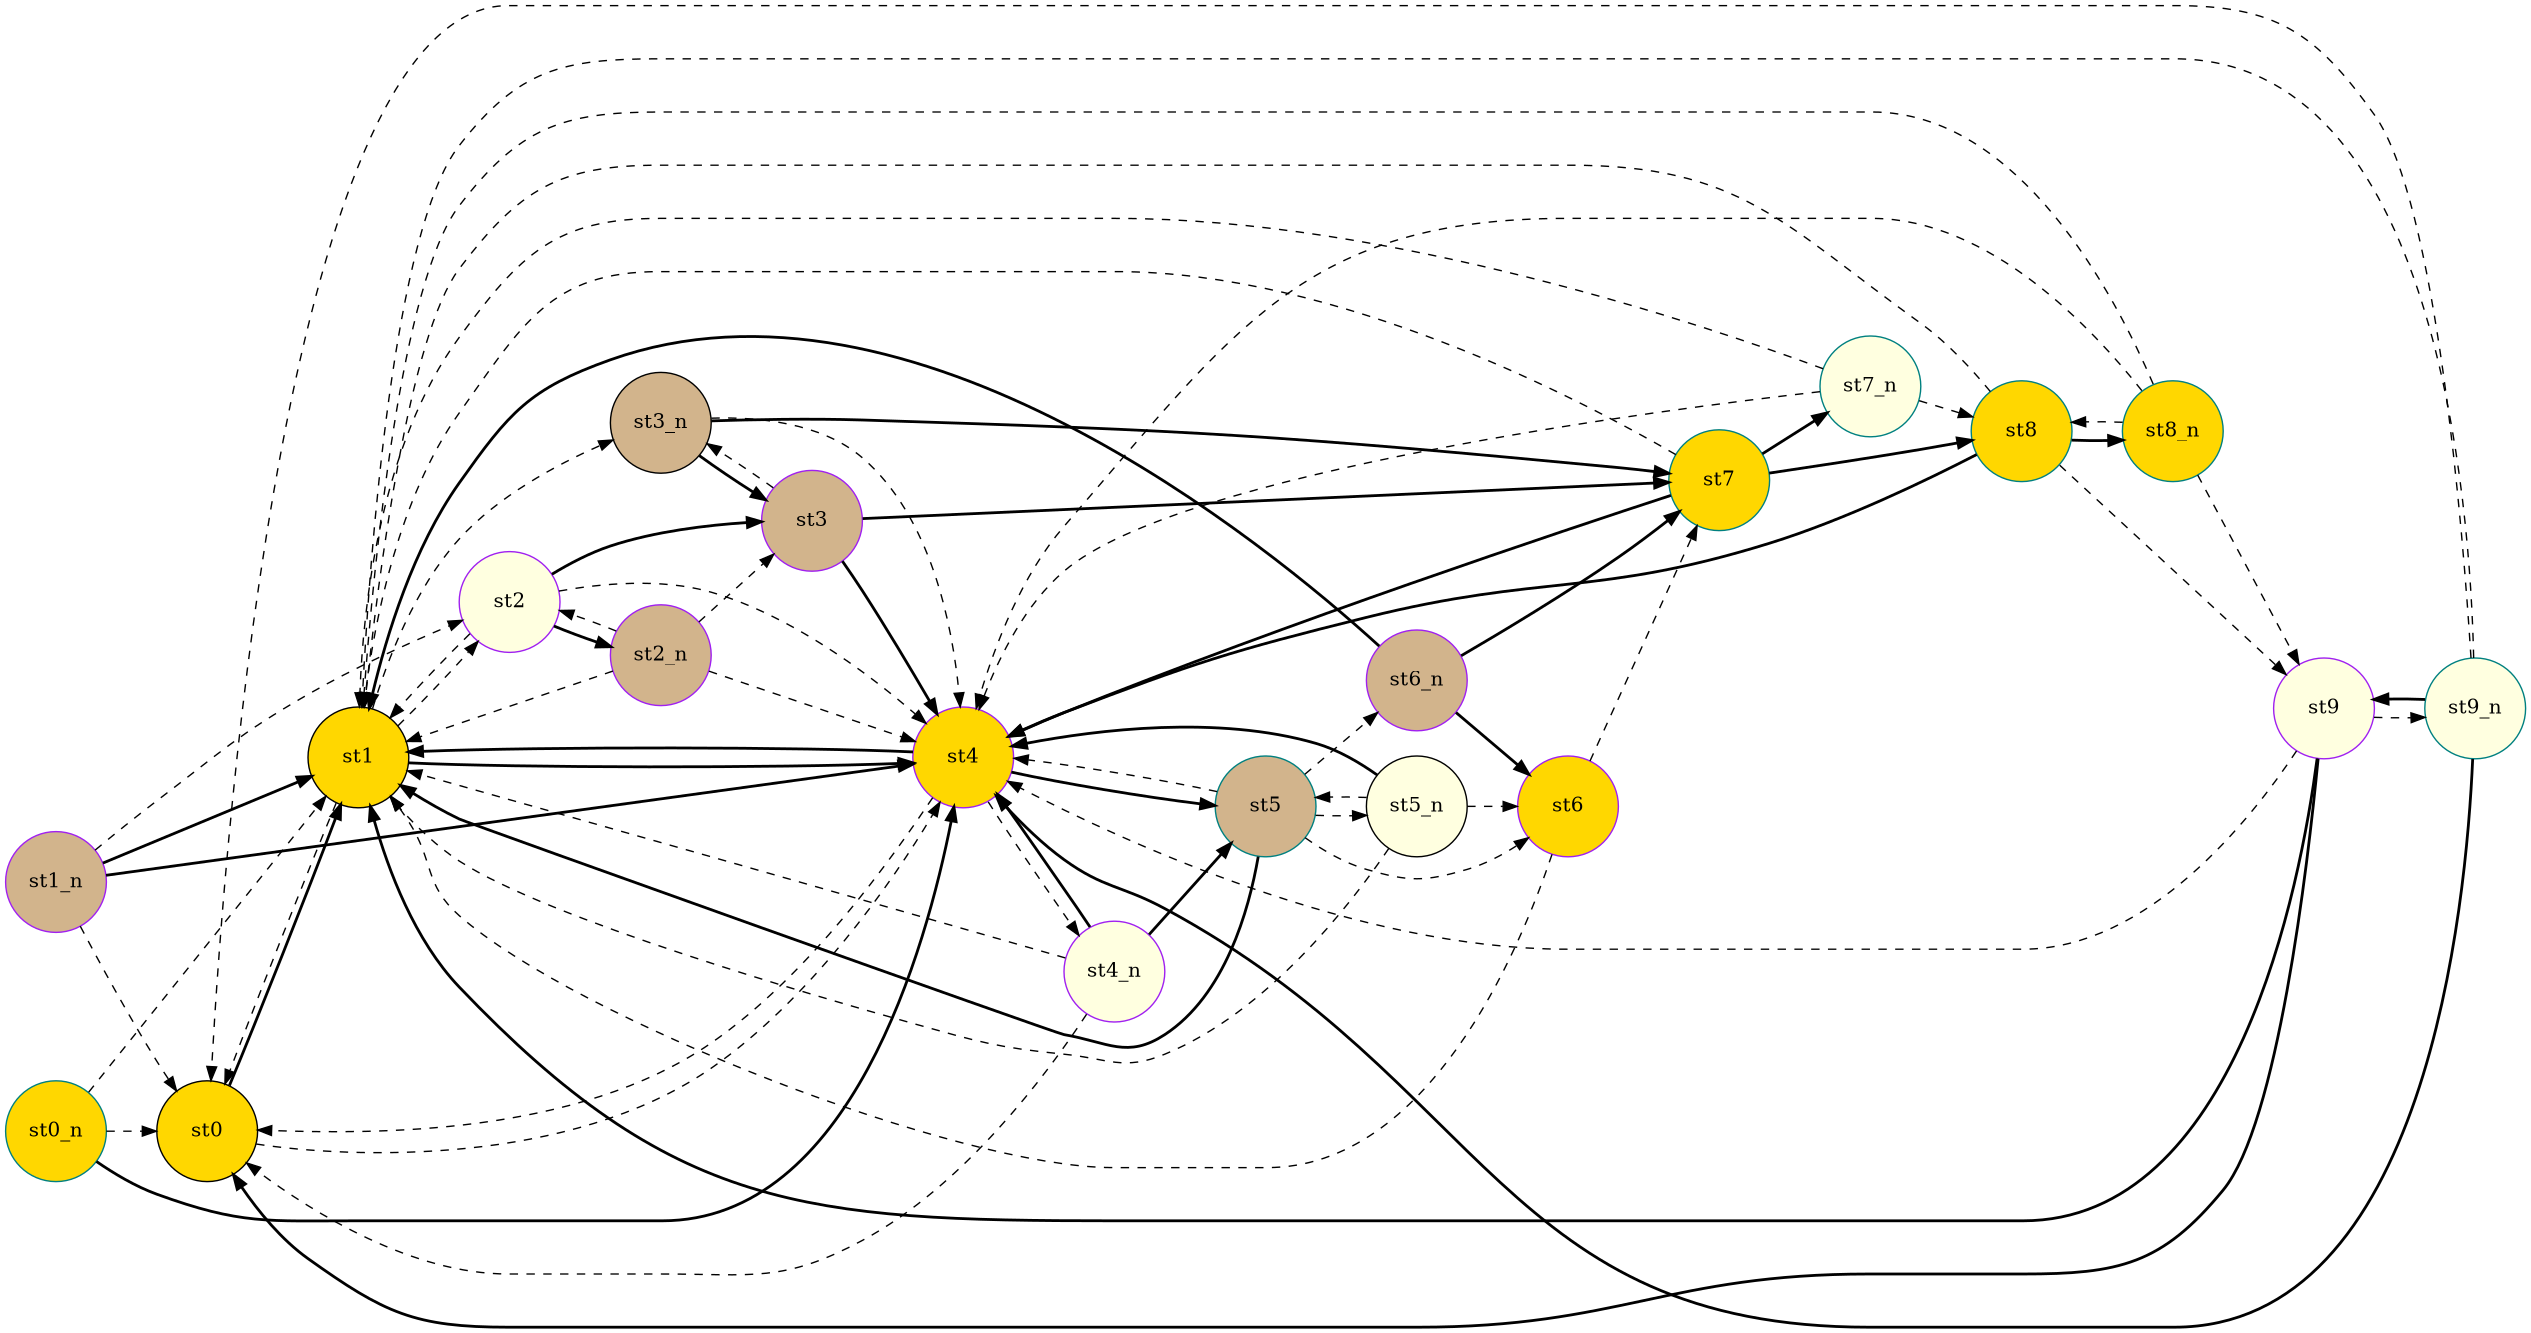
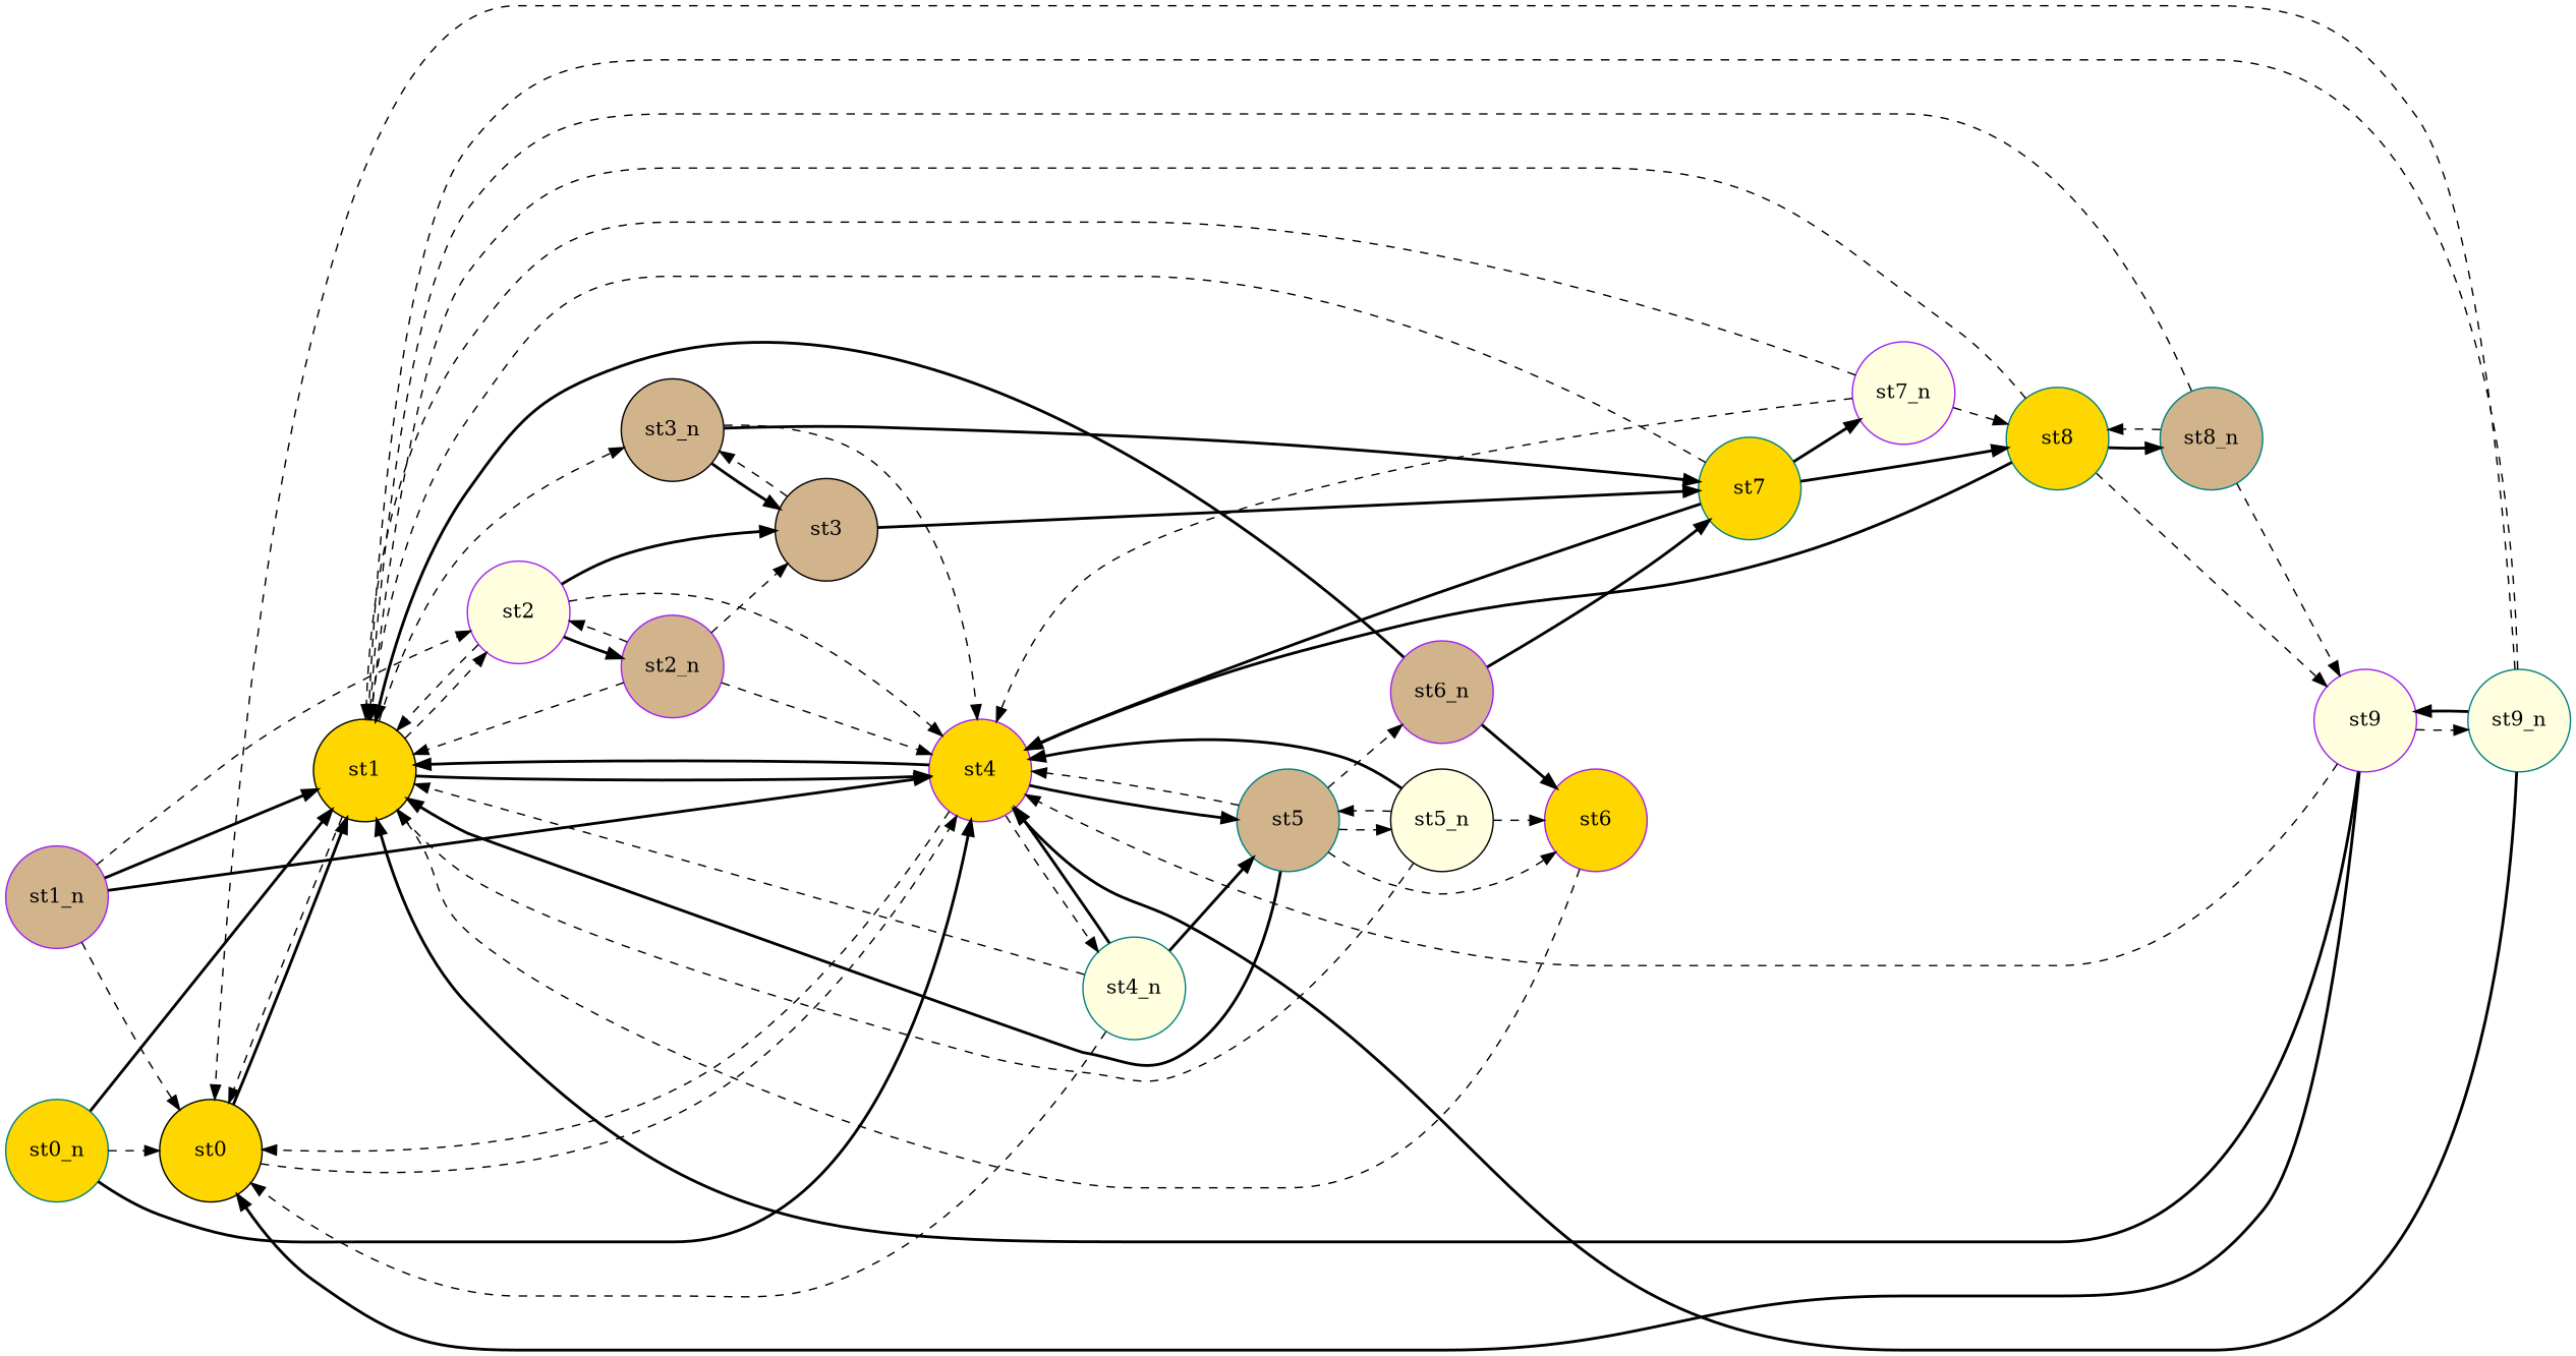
  digraph {
    rankdir=LR
    node [color=teal fillcolor=gold fixedsize=true shape=circle style=filled]
    edge [style=dashed]
    st0_n [width=1]
    st0 [color=black style="unfilled,filled" width=1]
    st1 [color=black style="unfilled,filled" width=1]
    st4 [color=purple style="unfilled,filled" width=1]
    st2 [color=purple fillcolor=lightyellow style="unfilled,filled" width=1]
    st3_n [color=black fillcolor=tan width=1]
-   st4_n [color=purple fillcolor=lightyellow width=1]
+   st4_n [fillcolor=lightyellow width=1]
    st5 [fillcolor=tan style="unfilled,filled" width=1]
    st1_n [color=purple fillcolor=tan width=1]
    st2_n [color=purple fillcolor=tan width=1]
-   st3 [color=purple fillcolor=tan style="unfilled,filled" width=1]
+   st3 [color=black fillcolor=tan style="unfilled,filled" width=1]
    st7 [style="unfilled,filled" width=1]
-   st7_n [fillcolor=lightyellow width=1]
+   st7_n [color=purple fillcolor=lightyellow width=1]
    st8 [style="unfilled,filled" width=1]
    st5_n [color=black fillcolor=lightyellow width=1]
    st6 [color=purple style="unfilled,filled" width=1]
    st6_n [color=purple fillcolor=tan width=1]
-   st8_n [width=1]
+   st8_n [fillcolor=tan width=1]
    st9 [color=purple fillcolor=lightyellow style="unfilled,filled" width=1]
    st9_n [fillcolor=lightyellow width=1]
    st0_n -> st0
-   st0_n -> st1
+   st0_n -> st1 [style=bold]
    st0_n -> st4 [style=bold]
    st0 -> st1 [style=bold]
    st0 -> st4
    st1 -> st0
    st1 -> st4 [style=bold]
    st1 -> st2
    st1 -> st3_n
    st4 -> st0
    st4 -> st1 [style=bold]
    st4 -> st4_n
    st4 -> st5 [style=bold]
    st2 -> st1
    st2 -> st4
    st2 -> st2_n [style=bold]
    st2 -> st3 [style=bold]
    st3_n -> st4
    st3_n -> st3 [style=bold]
    st3_n -> st7 [style=bold]
    st4_n -> st0
    st4_n -> st1
    st4_n -> st4 [style=bold]
    st4_n -> st5 [style=bold]
    st5 -> st1 [style=bold]
    st5 -> st4
    st5 -> st5_n
    st5 -> st6
    st5 -> st6_n
    st1_n -> st0
    st1_n -> st1 [style=bold]
    st1_n -> st4 [style=bold]
    st1_n -> st2
    st2_n -> st1
    st2_n -> st4
    st2_n -> st2
    st2_n -> st3
-   st3 -> st4 [style=bold]
    st3 -> st3_n
    st3 -> st7 [style=bold]
    st7 -> st1
    st7 -> st4 [style=bold]
    st7 -> st7_n [style=bold]
    st7 -> st8 [style=bold]
    st7_n -> st1
    st7_n -> st4
    st7_n -> st8
    st8 -> st1
    st8 -> st4 [style=bold]
    st8 -> st8_n [style=bold]
    st8 -> st9
    st5_n -> st1
    st5_n -> st4 [style=bold]
    st5_n -> st5
    st5_n -> st6
    st6 -> st1
-   st6 -> st7
    st6_n -> st1 [style=bold]
    st6_n -> st7 [style=bold]
    st6_n -> st6 [style=bold]
    st8_n -> st1
-   st8_n -> st4
    st8_n -> st8
    st8_n -> st9
    st9 -> st0 [style=bold]
    st9 -> st1 [style=bold]
    st9 -> st4
    st9 -> st9_n
    st9_n -> st0
    st9_n -> st1
    st9_n -> st4 [style=bold]
    st9_n -> st9 [style=bold]
  }
